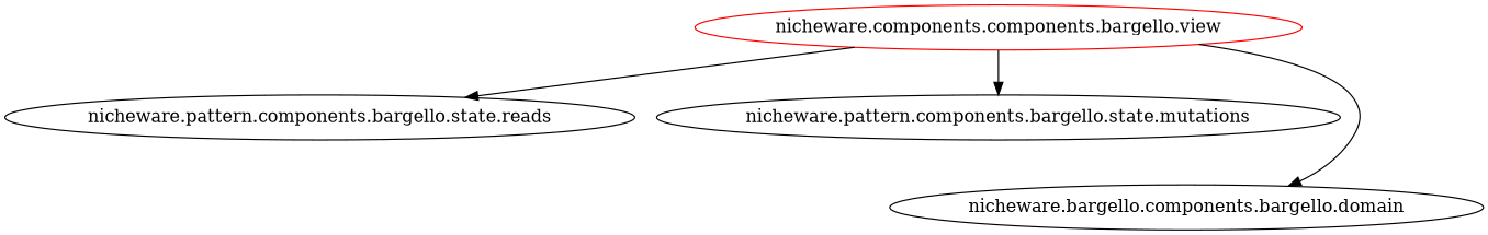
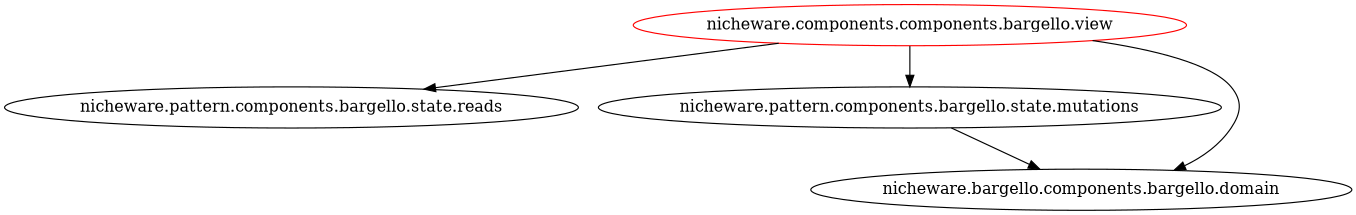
  digraph {
    rankdir=TB
    n1 [color=red label="nicheware.components.components.bargello.view"]
    n2 [label="nicheware.pattern.components.bargello.state.reads"]
    n3 [label="nicheware.pattern.components.bargello.state.mutations"]
    n4 [label="nicheware.bargello.components.bargello.domain"]
    subgraph sub_1 {
      n1
    }
    n1 -> n2
    n1 -> n3
    n1 -> n4
+   n3 -> n4
  }
